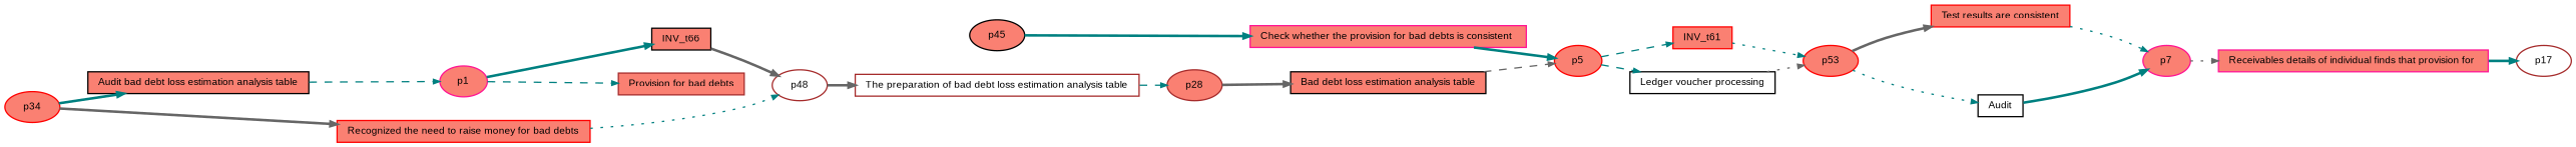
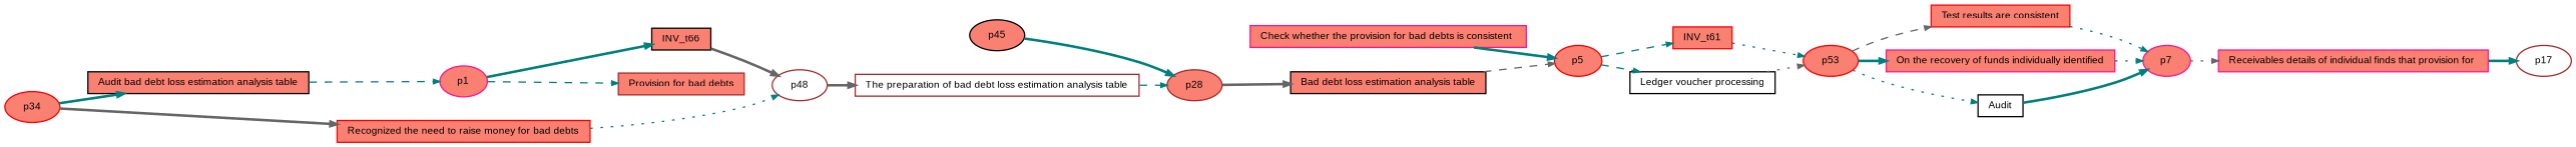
  digraph {
    fontname=Arial
    fontsize=8
    rankdir=LR
    ranksep=.3
    remincross=true
    node [color=red fillcolor=salmon fontname=Arial fontsize=8 shape=box style=filled]
    edge [arrowsize=0.5 color=teal style=bold]
    n1 [height=.2 label=INV_t61 width=.2]
    n2 [height=.2 label=p53 shape=oval width=.2]
    n3 [height=.2 label="Test results are consistent" width=.2]
+   n4 [color=deeppink height=.2 label="On the recovery of funds individually identified" width=.2]
    n5 [color=black fillcolor=white height=.2 label=Audit width=.2]
    n6 [color=black height=.2 label=INV_t66 width=.2]
    n7 [color=brown fillcolor=white height=.2 label=p48 shape=oval width=.2]
    n8 [color=brown fillcolor=white height=.2 label="The preparation of bad debt loss estimation analysis table" width=.2]
    n9 [color=black height=.2 label="Audit bad debt loss estimation analysis table" width=.2]
    n10 [color=deeppink height=.2 label=p1 shape=oval width=.2]
    n11 [color=brown height=.2 label="Provision for bad debts" width=.2]
    n12 [color=deeppink height=.2 label="Check whether the provision for bad debts is consistent " width=.2]
    n13 [height=.2 label=p5 shape=oval width=.2]
    n14 [color=black fillcolor=white height=.2 label="Ledger voucher processing" width=.2]
    n15 [color=deeppink height=.2 label=p7 shape=oval width=.2]
    n16 [color=deeppink height=.2 label="Receivables details of individual finds that provision for " width=.2]
    n17 [height=.2 label="Recognized the need to raise money for bad debts" width=.2]
    n18 [color=brown height=.2 label=p28 shape=oval width=.2]
    n19 [color=black height=.2 label="Bad debt loss estimation analysis table" width=.2]
    n20 [color=black height=.2 label=p45 shape=oval width=.2]
    n21 [color=brown fillcolor=white height=.2 label=p17 shape=oval width=.2]
    n22 [height=.2 label=p34 shape=oval width=.2]
    n1 -> n2 [style=dotted]
-   n2 -> n3 [color=gray40]
+   n2 -> n3 [color=gray40 style=dashed]
+   n2 -> n4
    n2 -> n5 [style=dotted]
    n3 -> n15 [style=dotted]
+   n4 -> n15 [style=dotted]
    n5 -> n15
    n6 -> n7 [color=gray40]
    n7 -> n8 [color=gray40]
    n8 -> n18 [style=dashed]
    n9 -> n10 [style=dashed]
    n10 -> n6
    n10 -> n11 [style=dashed]
    n12 -> n13
    n13 -> n1 [style=dashed]
    n13 -> n14 [style=dashed]
    n14 -> n2 [color=gray40 style=dotted]
    n15 -> n16 [color=gray40 style=dotted]
    n16 -> n21
    n17 -> n7 [style=dotted]
    n18 -> n19 [color=gray40]
    n19 -> n13 [color=gray40 style=dashed]
-   n20 -> n12
+   n20 -> n18
    n22 -> n9
    n22 -> n17 [color=gray40]
  }
